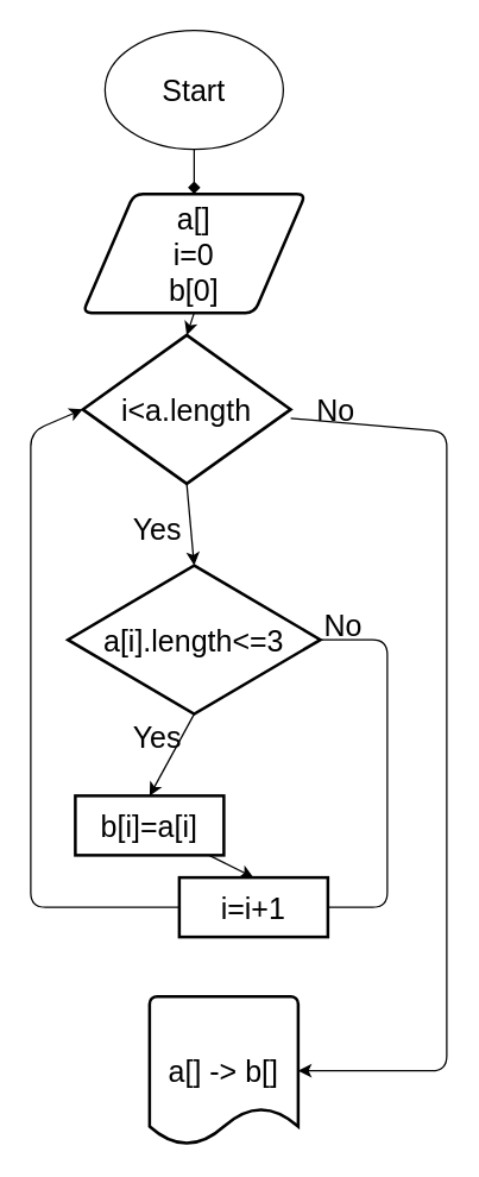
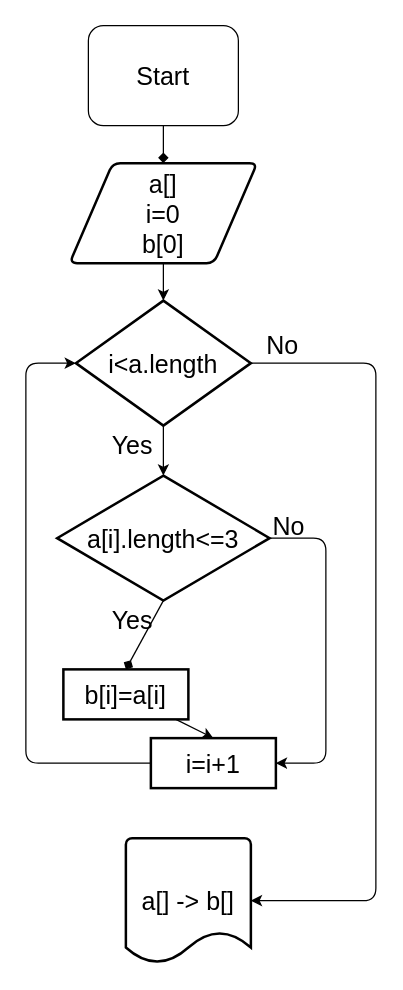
  <mxCell id="0" />
  <mxCell id="1" parent="0" />
  <mxCell id="2" style="edgeStyle=none;html=1;exitX=0.5;exitY=1;exitDx=0;exitDy=0;entryX=0.5;entryY=0;entryDx=0;entryDy=0;fontSize=20;endArrow=diamond;" edge="1" parent="1" source="3" target="5"><mxGeometry relative="1" as="geometry" /></mxCell>
- <mxCell id="3" value="Start" style="ellipse;whiteSpace=wrap;html=1;fontSize=20;" vertex="1" parent="1"><mxGeometry x="70" y="20" width="120" height="80" as="geometry" /></mxCell>
+ <mxCell id="3" value="Start" style="whiteSpace=wrap;html=1;fontSize=20;rounded=1;" vertex="1" parent="1"><mxGeometry x="70" y="20" width="120" height="80" as="geometry" /></mxCell>
  <mxCell id="4" style="edgeStyle=none;html=1;exitX=0.5;exitY=1;exitDx=0;exitDy=0;entryX=0.5;entryY=0;entryDx=0;entryDy=0;entryPerimeter=0;fontSize=20;" edge="1" parent="1" source="5" target="8"><mxGeometry relative="1" as="geometry" /></mxCell>
  <mxCell id="5" value="a[]&lt;br&gt;i=0&lt;br&gt;b[0]" style="shape=parallelogram;html=1;strokeWidth=2;perimeter=parallelogramPerimeter;whiteSpace=wrap;rounded=1;arcSize=12;size=0.23;fontSize=20;" vertex="1" parent="1"><mxGeometry x="55" y="130" width="150" height="80" as="geometry" /></mxCell>
  <mxCell id="6" style="edgeStyle=none;html=1;exitX=0.5;exitY=1;exitDx=0;exitDy=0;exitPerimeter=0;entryX=0.5;entryY=0;entryDx=0;entryDy=0;entryPerimeter=0;fontSize=20;" edge="1" parent="1" source="8" target="11"><mxGeometry relative="1" as="geometry" /></mxCell>
  <mxCell id="7" style="edgeStyle=none;html=1;entryX=1;entryY=0.5;entryDx=0;entryDy=0;entryPerimeter=0;fontSize=20;" edge="1" parent="1" source="8" target="19"><mxGeometry relative="1" as="geometry"><Array as="points"><mxPoint x="300" y="290" /><mxPoint x="300" y="720" /></Array></mxGeometry></mxCell>
- <mxCell id="8" value="i&amp;lt;a.length" style="strokeWidth=2;html=1;shape=mxgraph.flowchart.decision;whiteSpace=wrap;fontSize=20;" vertex="1" parent="1"><mxGeometry x="55" y="225" width="140" height="100" as="geometry" /></mxCell>
- <mxCell id="9" style="edgeStyle=none;html=1;exitX=0.5;exitY=1;exitDx=0;exitDy=0;exitPerimeter=0;entryX=0.5;entryY=0;entryDx=0;entryDy=0;fontSize=20;" edge="1" parent="1" source="11" target="13"><mxGeometry relative="1" as="geometry" /></mxCell>
- <mxCell id="10" style="edgeStyle=none;html=1;entryX=1;entryY=0.5;entryDx=0;entryDy=0;fontSize=20;endArrow=none;" edge="1" parent="1" source="11" target="17"><mxGeometry relative="1" as="geometry"><Array as="points"><mxPoint x="260" y="430" /><mxPoint x="260" y="610" /></Array></mxGeometry></mxCell>
+ <mxCell id="8" value="i&amp;lt;a.length" style="strokeWidth=2;html=1;shape=mxgraph.flowchart.decision;whiteSpace=wrap;fontSize=20;" vertex="1" parent="1"><mxGeometry x="60" y="240" width="140" height="100" as="geometry" /></mxCell>
+ <mxCell id="9" style="edgeStyle=none;html=1;exitX=0.5;exitY=1;exitDx=0;exitDy=0;exitPerimeter=0;entryX=0.5;entryY=0;entryDx=0;entryDy=0;fontSize=20;endArrow=diamond;" edge="1" parent="1" source="11" target="13"><mxGeometry relative="1" as="geometry" /></mxCell>
+ <mxCell id="10" style="edgeStyle=none;html=1;entryX=1;entryY=0.5;entryDx=0;entryDy=0;fontSize=20;" edge="1" parent="1" source="11" target="17"><mxGeometry relative="1" as="geometry"><Array as="points"><mxPoint x="260" y="430" /><mxPoint x="260" y="610" /></Array></mxGeometry></mxCell>
  <mxCell id="11" value="a[i].length&amp;lt;=3" style="strokeWidth=2;html=1;shape=mxgraph.flowchart.decision;whiteSpace=wrap;fontSize=20;" vertex="1" parent="1"><mxGeometry x="45" y="380" width="170" height="100" as="geometry" /></mxCell>
  <mxCell id="12" style="edgeStyle=none;html=1;entryX=0.5;entryY=0;entryDx=0;entryDy=0;fontSize=20;" edge="1" parent="1" source="13" target="17"><mxGeometry relative="1" as="geometry" /></mxCell>
  <mxCell id="13" value="b[i]=a[i]" style="rounded=1;whiteSpace=wrap;html=1;absoluteArcSize=1;arcSize=0;strokeWidth=2;fontSize=20;" vertex="1" parent="1"><mxGeometry x="50" y="535" width="100" height="40" as="geometry" /></mxCell>
  <mxCell id="14" value="Yes" style="text;html=1;align=center;verticalAlign=middle;resizable=0;points=[];autosize=1;strokeColor=none;fillColor=none;fontSize=20;" vertex="1" parent="1"><mxGeometry x="80" y="480" width="50" height="30" as="geometry" /></mxCell>
  <mxCell id="15" value="Yes" style="text;html=1;align=center;verticalAlign=middle;resizable=0;points=[];autosize=1;strokeColor=none;fillColor=none;fontSize=20;" vertex="1" parent="1"><mxGeometry x="80" y="340" width="50" height="30" as="geometry" /></mxCell>
  <mxCell id="16" style="edgeStyle=none;html=1;entryX=0;entryY=0.5;entryDx=0;entryDy=0;entryPerimeter=0;fontSize=20;" edge="1" parent="1" source="17" target="8"><mxGeometry relative="1" as="geometry"><Array as="points"><mxPoint x="20" y="610" /><mxPoint x="20" y="290" /></Array></mxGeometry></mxCell>
  <mxCell id="17" value="i=i+1" style="rounded=1;whiteSpace=wrap;html=1;absoluteArcSize=1;arcSize=0;strokeWidth=2;fontSize=20;" vertex="1" parent="1"><mxGeometry x="120" y="590" width="100" height="40" as="geometry" /></mxCell>
  <mxCell id="18" value="No" style="text;html=1;align=center;verticalAlign=middle;resizable=0;points=[];autosize=1;strokeColor=none;fillColor=none;fontSize=20;" vertex="1" parent="1"><mxGeometry x="210" y="405" width="40" height="30" as="geometry" /></mxCell>
  <mxCell id="19" value="a[] -&amp;gt; b[]" style="strokeWidth=2;html=1;shape=mxgraph.flowchart.document2;whiteSpace=wrap;size=0.25;fontSize=20;" vertex="1" parent="1"><mxGeometry x="100" y="670" width="100" height="100" as="geometry" /></mxCell>
  <mxCell id="20" value="No" style="text;html=1;align=center;verticalAlign=middle;resizable=0;points=[];autosize=1;strokeColor=none;fillColor=none;fontSize=20;" vertex="1" parent="1"><mxGeometry x="205" y="260" width="40" height="30" as="geometry" /></mxCell>
